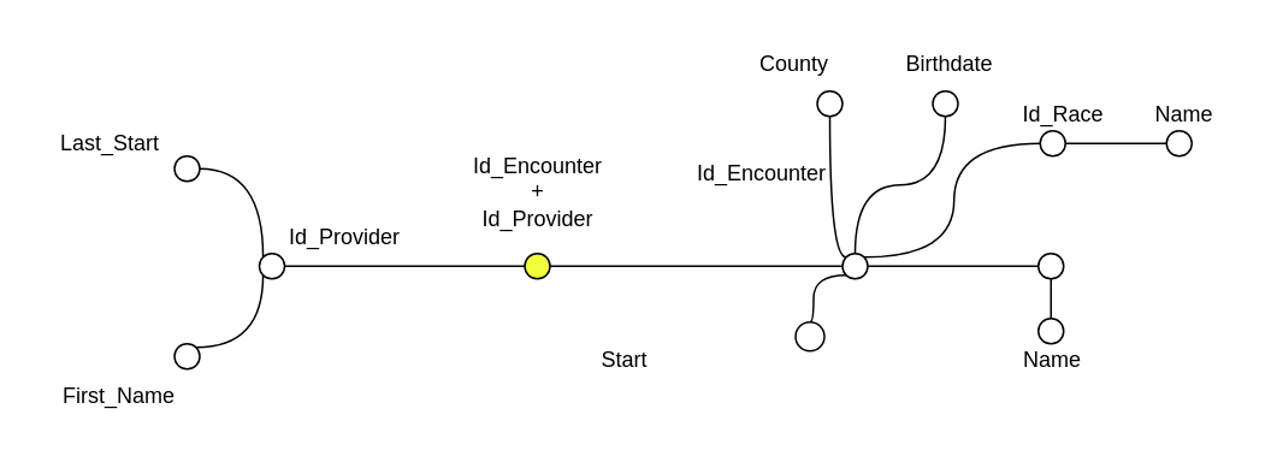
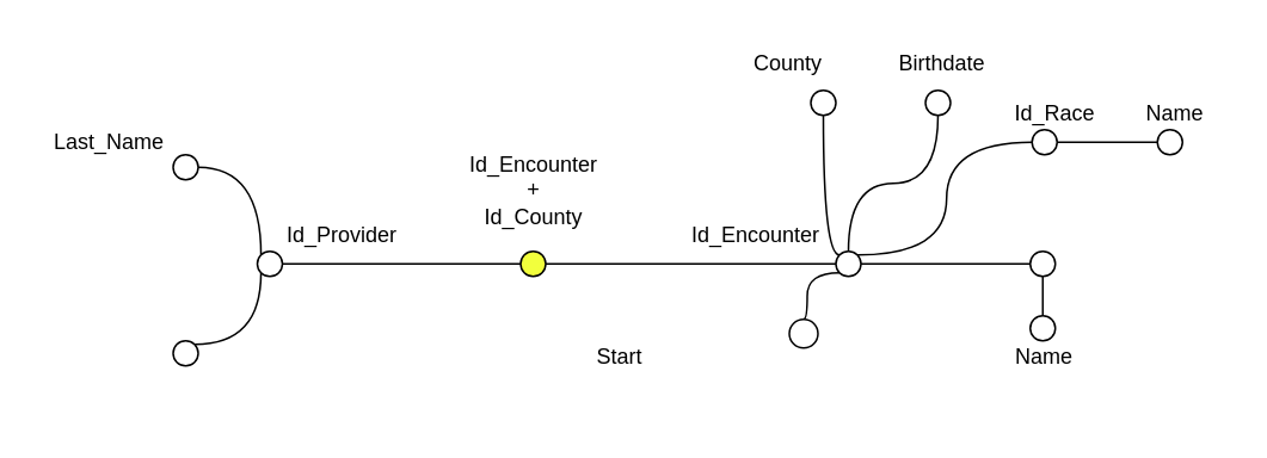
  <mxCell id="0" />
  <mxCell id="1" parent="0" />
  <mxCell id="2" style="edgeStyle=orthogonalEdgeStyle;rounded=0;orthogonalLoop=1;jettySize=auto;html=1;exitX=1;exitY=0;exitDx=0;exitDy=0;entryX=0;entryY=0.5;entryDx=0;entryDy=0;curved=1;endArrow=none;startFill=0;" edge="1" parent="1" source="5" target="25"><mxGeometry relative="1" as="geometry" /></mxCell>
  <mxCell id="3" style="edgeStyle=orthogonalEdgeStyle;rounded=0;orthogonalLoop=1;jettySize=auto;html=1;exitX=0.5;exitY=0;exitDx=0;exitDy=0;entryX=0.5;entryY=1;entryDx=0;entryDy=0;endArrow=none;startFill=0;curved=1;" edge="1" parent="1" source="5" target="20"><mxGeometry relative="1" as="geometry" /></mxCell>
  <mxCell id="4" style="edgeStyle=orthogonalEdgeStyle;rounded=0;orthogonalLoop=1;jettySize=auto;html=1;exitX=0;exitY=0;exitDx=0;exitDy=0;entryX=0.5;entryY=1;entryDx=0;entryDy=0;endArrow=none;startFill=0;curved=1;" edge="1" parent="1" source="5" target="21"><mxGeometry relative="1" as="geometry"><Array as="points"><mxPoint x="459" y="142" /></Array></mxGeometry></mxCell>
  <mxCell id="5" value="" style="ellipse;whiteSpace=wrap;html=1;aspect=fixed;fillColor=#FFFFFF;" vertex="1" parent="1"><mxGeometry x="466" y="140" width="14" height="14" as="geometry" /></mxCell>
- <mxCell id="6" value="Id_Encounter" style="text;html=1;align=center;verticalAlign=middle;resizable=0;points=[];autosize=1;strokeColor=none;fillColor=none;" vertex="1" parent="1"><mxGeometry x="376" y="81" width="90" height="30" as="geometry" /></mxCell>
+ <mxCell id="6" value="Id_Encounter" style="text;html=1;align=center;verticalAlign=middle;resizable=0;points=[];autosize=1;strokeColor=none;fillColor=none;" vertex="1" parent="1"><mxGeometry x="376" y="116" width="90" height="30" as="geometry" /></mxCell>
  <mxCell id="7" style="edgeStyle=orthogonalEdgeStyle;rounded=0;orthogonalLoop=1;jettySize=auto;html=1;exitX=1;exitY=0.5;exitDx=0;exitDy=0;entryX=0;entryY=0.5;entryDx=0;entryDy=0;endArrow=none;startFill=0;" edge="1" parent="1" source="8" target="34"><mxGeometry relative="1" as="geometry" /></mxCell>
  <mxCell id="8" value="" style="ellipse;whiteSpace=wrap;html=1;aspect=fixed;fillColor=#FFFFFF;" vertex="1" parent="1"><mxGeometry x="143" y="140" width="14" height="14" as="geometry" /></mxCell>
  <mxCell id="9" value="" style="ellipse;whiteSpace=wrap;html=1;aspect=fixed;fillColor=#FFFFFF;" vertex="1" parent="1"><mxGeometry x="574.5" y="140" width="14" height="14" as="geometry" /></mxCell>
  <mxCell id="10" style="edgeStyle=orthogonalEdgeStyle;rounded=0;orthogonalLoop=1;jettySize=auto;html=1;entryX=0.5;entryY=1;entryDx=0;entryDy=0;endArrow=none;startFill=0;" edge="1" parent="1" source="11" target="9"><mxGeometry relative="1" as="geometry" /></mxCell>
  <mxCell id="11" value="" style="ellipse;whiteSpace=wrap;html=1;aspect=fixed;fillColor=#FFFFFF;" vertex="1" parent="1"><mxGeometry x="574.5" y="176" width="14" height="14" as="geometry" /></mxCell>
  <mxCell id="12" value="Name" style="text;html=1;align=center;verticalAlign=middle;resizable=0;points=[];autosize=1;strokeColor=none;fillColor=none;" vertex="1" parent="1"><mxGeometry x="551.5" y="184" width="60" height="30" as="geometry" /></mxCell>
  <mxCell id="13" value="Id_Provider" style="text;html=1;align=center;verticalAlign=middle;resizable=0;points=[];autosize=1;strokeColor=none;fillColor=none;" vertex="1" parent="1"><mxGeometry x="150" y="116" width="80" height="30" as="geometry" /></mxCell>
  <mxCell id="14" style="edgeStyle=orthogonalEdgeStyle;rounded=0;orthogonalLoop=1;jettySize=auto;html=1;exitX=1;exitY=0.5;exitDx=0;exitDy=0;entryX=0;entryY=0;entryDx=0;entryDy=0;curved=1;endArrow=none;startFill=0;" edge="1" parent="1" source="15" target="8"><mxGeometry relative="1" as="geometry" /></mxCell>
  <mxCell id="15" value="" style="ellipse;whiteSpace=wrap;html=1;aspect=fixed;fillColor=#FFFFFF;" vertex="1" parent="1"><mxGeometry x="96" y="86" width="14" height="14" as="geometry" /></mxCell>
  <mxCell id="16" style="edgeStyle=orthogonalEdgeStyle;rounded=0;orthogonalLoop=1;jettySize=auto;html=1;exitX=1;exitY=0;exitDx=0;exitDy=0;entryX=0;entryY=1;entryDx=0;entryDy=0;endArrow=none;startFill=0;curved=1;" edge="1" parent="1" source="17" target="8"><mxGeometry relative="1" as="geometry" /></mxCell>
  <mxCell id="17" value="" style="ellipse;whiteSpace=wrap;html=1;aspect=fixed;fillColor=#FFFFFF;" vertex="1" parent="1"><mxGeometry x="96" y="190" width="14" height="14" as="geometry" /></mxCell>
- <mxCell id="18" value="First_Name" style="text;html=1;align=center;verticalAlign=middle;resizable=0;points=[];autosize=1;strokeColor=none;fillColor=none;" vertex="1" parent="1"><mxGeometry x="20" y="204" width="90" height="30" as="geometry" /></mxCell>
- <mxCell id="19" value="Last_Start" style="text;html=1;align=center;verticalAlign=middle;resizable=0;points=[];autosize=1;strokeColor=none;fillColor=none;" vertex="1" parent="1"><mxGeometry x="20" y="64" width="80" height="30" as="geometry" /></mxCell>
+ <mxCell id="19" value="Last_Name" style="text;html=1;align=center;verticalAlign=middle;resizable=0;points=[];autosize=1;strokeColor=none;fillColor=none;" vertex="1" parent="1"><mxGeometry x="20" y="64" width="80" height="30" as="geometry" /></mxCell>
  <mxCell id="20" value="" style="ellipse;whiteSpace=wrap;html=1;aspect=fixed;fillColor=#FFFFFF;" vertex="1" parent="1"><mxGeometry x="516" y="50" width="14" height="14" as="geometry" /></mxCell>
  <mxCell id="21" value="" style="ellipse;whiteSpace=wrap;html=1;aspect=fixed;fillColor=#FFFFFF;" vertex="1" parent="1"><mxGeometry x="452" y="50" width="14" height="14" as="geometry" /></mxCell>
  <mxCell id="22" value="County" style="text;html=1;align=center;verticalAlign=middle;resizable=0;points=[];autosize=1;strokeColor=none;fillColor=none;" vertex="1" parent="1"><mxGeometry x="409" y="20" width="60" height="30" as="geometry" /></mxCell>
  <mxCell id="23" value="Birthdate" style="text;html=1;align=center;verticalAlign=middle;resizable=0;points=[];autosize=1;strokeColor=none;fillColor=none;" vertex="1" parent="1"><mxGeometry x="490" y="20" width="70" height="30" as="geometry" /></mxCell>
  <mxCell id="24" style="edgeStyle=orthogonalEdgeStyle;rounded=0;orthogonalLoop=1;jettySize=auto;html=1;exitX=1;exitY=0.5;exitDx=0;exitDy=0;entryX=0;entryY=0.5;entryDx=0;entryDy=0;endArrow=none;startFill=0;" edge="1" parent="1" source="25" target="26"><mxGeometry relative="1" as="geometry" /></mxCell>
  <mxCell id="25" value="" style="ellipse;whiteSpace=wrap;html=1;aspect=fixed;fillColor=#FFFFFF;" vertex="1" parent="1"><mxGeometry x="575.5" y="72" width="14" height="14" as="geometry" /></mxCell>
  <mxCell id="26" value="" style="ellipse;whiteSpace=wrap;html=1;aspect=fixed;fillColor=#FFFFFF;" vertex="1" parent="1"><mxGeometry x="645.5" y="72" width="14" height="14" as="geometry" /></mxCell>
  <mxCell id="27" value="Id_Race" style="text;html=1;align=center;verticalAlign=middle;resizable=0;points=[];autosize=1;strokeColor=none;fillColor=none;" vertex="1" parent="1"><mxGeometry x="552.5" y="48" width="70" height="30" as="geometry" /></mxCell>
  <mxCell id="28" value="Name" style="text;html=1;align=center;verticalAlign=middle;resizable=0;points=[];autosize=1;strokeColor=none;fillColor=none;" vertex="1" parent="1"><mxGeometry x="624.5" y="48" width="60" height="30" as="geometry" /></mxCell>
- <mxCell id="29" value="&lt;div style=&quot;&quot;&gt;&lt;span style=&quot;background-color: transparent; color: light-dark(rgb(0, 0, 0), rgb(255, 255, 255));&quot;&gt;Id_Encounter&lt;/span&gt;&lt;/div&gt;&lt;div style=&quot;&quot;&gt;+&lt;/div&gt;&lt;div style=&quot;&quot;&gt;Id_Provider&lt;/div&gt;&lt;div&gt;&lt;br&gt;&lt;/div&gt;" style="text;html=1;align=center;verticalAlign=middle;resizable=0;points=[];autosize=1;strokeColor=none;fillColor=none;" vertex="1" parent="1"><mxGeometry x="252" y="78" width="90" height="70" as="geometry" /></mxCell>
+ <mxCell id="29" value="&lt;div style=&quot;&quot;&gt;&lt;span style=&quot;background-color: transparent; color: light-dark(rgb(0, 0, 0), rgb(255, 255, 255));&quot;&gt;Id_Encounter&lt;/span&gt;&lt;/div&gt;&lt;div style=&quot;&quot;&gt;+&lt;/div&gt;&lt;div style=&quot;&quot;&gt;Id_County&lt;/div&gt;&lt;div&gt;&lt;br&gt;&lt;/div&gt;" style="text;html=1;align=center;verticalAlign=middle;resizable=0;points=[];autosize=1;strokeColor=none;fillColor=none;" vertex="1" parent="1"><mxGeometry x="252" y="78" width="90" height="70" as="geometry" /></mxCell>
  <mxCell id="30" style="edgeStyle=orthogonalEdgeStyle;rounded=0;orthogonalLoop=1;jettySize=auto;html=1;exitX=0.5;exitY=0;exitDx=0;exitDy=0;entryX=0;entryY=1;entryDx=0;entryDy=0;endArrow=none;startFill=0;curved=1;" edge="1" parent="1" source="31" target="5"><mxGeometry relative="1" as="geometry"><Array as="points"><mxPoint x="450" y="178" /><mxPoint x="450" y="152" /></Array></mxGeometry></mxCell>
  <mxCell id="31" value="" style="ellipse;whiteSpace=wrap;html=1;aspect=fixed;fillColor=#FFFFFF;" vertex="1" parent="1"><mxGeometry x="440" y="178" width="16" height="16" as="geometry" /></mxCell>
  <mxCell id="32" value="Start" style="text;html=1;align=center;verticalAlign=middle;resizable=0;points=[];autosize=1;strokeColor=none;fillColor=none;" vertex="1" parent="1"><mxGeometry x="320" y="184" width="50" height="30" as="geometry" /></mxCell>
  <mxCell id="33" style="edgeStyle=orthogonalEdgeStyle;rounded=0;orthogonalLoop=1;jettySize=auto;html=1;exitX=1;exitY=0.5;exitDx=0;exitDy=0;entryX=0;entryY=0.5;entryDx=0;entryDy=0;endArrow=none;startFill=0;" edge="1" parent="1" source="34" target="5"><mxGeometry relative="1" as="geometry" /></mxCell>
  <mxCell id="34" value="" style="ellipse;whiteSpace=wrap;html=1;aspect=fixed;fillColor=#F2FF3D;" vertex="1" parent="1"><mxGeometry x="290" y="140" width="14" height="14" as="geometry" /></mxCell>
  <mxCell id="35" style="edgeStyle=orthogonalEdgeStyle;rounded=0;orthogonalLoop=1;jettySize=auto;html=1;exitX=1;exitY=0.5;exitDx=0;exitDy=0;entryX=0;entryY=0.5;entryDx=0;entryDy=0;endArrow=none;startFill=0;" edge="1" parent="1" source="5" target="9"><mxGeometry relative="1" as="geometry"><mxPoint x="570" y="147" as="targetPoint" /></mxGeometry></mxCell>
